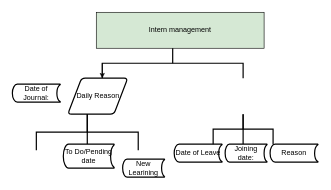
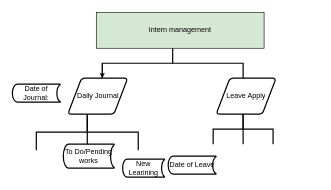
  <mxCell id="0" />
  <mxCell id="1" parent="0" />
  <mxCell id="2" value="Intern management" style="rounded=0;whiteSpace=wrap;html=1;fillColor=#d5e8d4;" vertex="1" parent="1"><mxGeometry x="160" y="20" width="280" height="60" as="geometry" /></mxCell>
  <mxCell id="3" value="" style="strokeWidth=2;html=1;shape=mxgraph.flowchart.annotation_2;align=left;labelPosition=right;pointerEvents=1;direction=south;" vertex="1" parent="1"><mxGeometry x="170" y="80" width="235" height="50" as="geometry" /></mxCell>
- <mxCell id="4" value="Daily Reason" style="shape=parallelogram;html=1;strokeWidth=2;perimeter=parallelogramPerimeter;whiteSpace=wrap;rounded=1;arcSize=12;size=0.23;" vertex="1" parent="1"><mxGeometry x="112.5" y="130" width="100" height="60" as="geometry" /></mxCell>
+ <mxCell id="4" value="Daily Journal" style="shape=parallelogram;html=1;strokeWidth=2;perimeter=parallelogramPerimeter;whiteSpace=wrap;rounded=1;arcSize=12;size=0.23;" vertex="1" parent="1"><mxGeometry x="112.5" y="130" width="100" height="60" as="geometry" /></mxCell>
+ <mxCell id="5" value="Leave Apply" style="shape=parallelogram;html=1;strokeWidth=2;perimeter=parallelogramPerimeter;whiteSpace=wrap;rounded=1;arcSize=12;size=0.23;" vertex="1" parent="1"><mxGeometry x="360" y="130" width="100" height="60" as="geometry" /></mxCell>
  <mxCell id="6" value="Date of Journal:" style="strokeWidth=2;html=1;shape=mxgraph.flowchart.stored_data;whiteSpace=wrap;" vertex="1" parent="1"><mxGeometry x="20" y="140" width="80" height="30" as="geometry" /></mxCell>
  <mxCell id="7" value="New Learining" style="strokeWidth=2;html=1;shape=mxgraph.flowchart.stored_data;whiteSpace=wrap;" vertex="1" parent="1"><mxGeometry x="204" y="265" width="70" height="30" as="geometry" /></mxCell>
  <mxCell id="8" value="" style="line;strokeWidth=2;direction=south;html=1;fontFamily=Helvetica;fontSize=12;fontColor=#000000;align=left;strokeColor=#000000;fillColor=#ffffff;" vertex="1" parent="1"><mxGeometry x="70" y="190" width="150" height="50" as="geometry" /></mxCell>
  <mxCell id="9" style="edgeStyle=orthogonalEdgeStyle;rounded=0;orthogonalLoop=1;jettySize=auto;html=1;exitX=0.5;exitY=1;exitDx=0;exitDy=0;exitPerimeter=0;entryX=1;entryY=1;entryDx=0;entryDy=0;entryPerimeter=0;" edge="1" parent="1" source="3" target="3"><mxGeometry relative="1" as="geometry" /></mxCell>
  <mxCell id="10" value="" style="line;strokeWidth=2;direction=south;html=1;fontFamily=Helvetica;fontSize=12;fontColor=#000000;align=left;strokeColor=#000000;fillColor=#ffffff;" vertex="1" parent="1"><mxGeometry x="330" y="190" width="150" height="50" as="geometry" /></mxCell>
- <mxCell id="11" value="Date of Leave" style="strokeWidth=2;html=1;shape=mxgraph.flowchart.stored_data;whiteSpace=wrap;" vertex="1" parent="1"><mxGeometry x="290" y="240" width="80" height="30" as="geometry" /></mxCell>
- <mxCell id="12" value="Joining date:" style="strokeWidth=2;html=1;shape=mxgraph.flowchart.stored_data;whiteSpace=wrap;" vertex="1" parent="1"><mxGeometry x="375" y="240" width="70" height="30" as="geometry" /></mxCell>
- <mxCell id="13" value="Reason" style="strokeWidth=2;html=1;shape=mxgraph.flowchart.stored_data;whiteSpace=wrap;" vertex="1" parent="1"><mxGeometry x="450" y="240" width="80" height="30" as="geometry" /></mxCell>
+ <mxCell id="11" value="Date of Leave" style="strokeWidth=2;html=1;shape=mxgraph.flowchart.stored_data;whiteSpace=wrap;" vertex="1" parent="1"><mxGeometry x="280" y="260" width="80" height="30" as="geometry" /></mxCell>
  <mxCell id="14" value="" style="strokeWidth=2;html=1;shape=mxgraph.flowchart.annotation_2;align=left;labelPosition=right;pointerEvents=1;direction=south;" vertex="1" parent="1"><mxGeometry x="60" y="190" width="170" height="60" as="geometry" /></mxCell>
  <mxCell id="15" value="" style="strokeWidth=2;html=1;shape=mxgraph.flowchart.annotation_2;align=left;labelPosition=right;pointerEvents=1;direction=south;" vertex="1" parent="1"><mxGeometry x="355" y="190" width="100" height="50" as="geometry" /></mxCell>
- <mxCell id="16" value="To Do/Pending date" style="strokeWidth=2;html=1;shape=mxgraph.flowchart.stored_data;whiteSpace=wrap;" vertex="1" parent="1"><mxGeometry x="105" y="240" width="85" height="40" as="geometry" /></mxCell>
+ <mxCell id="16" value="To Do/Pending works" style="strokeWidth=2;html=1;shape=mxgraph.flowchart.stored_data;whiteSpace=wrap;" vertex="1" parent="1"><mxGeometry x="105" y="240" width="85" height="40" as="geometry" /></mxCell>
